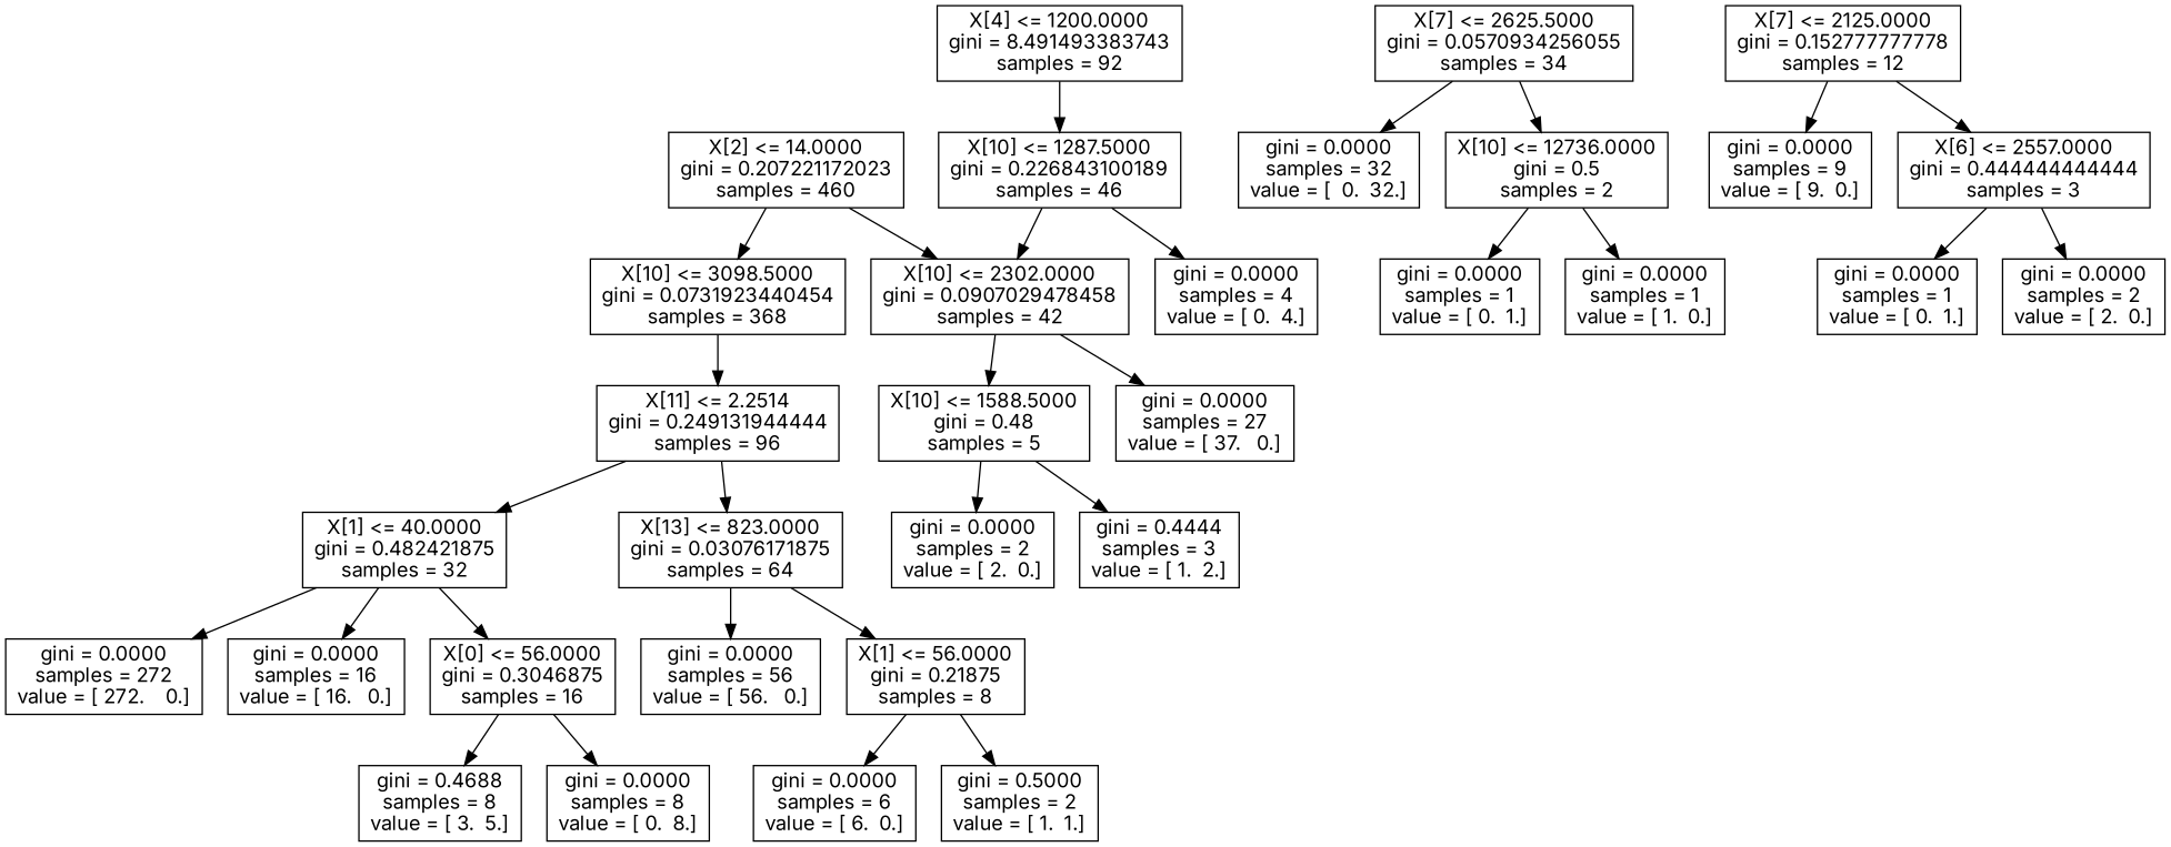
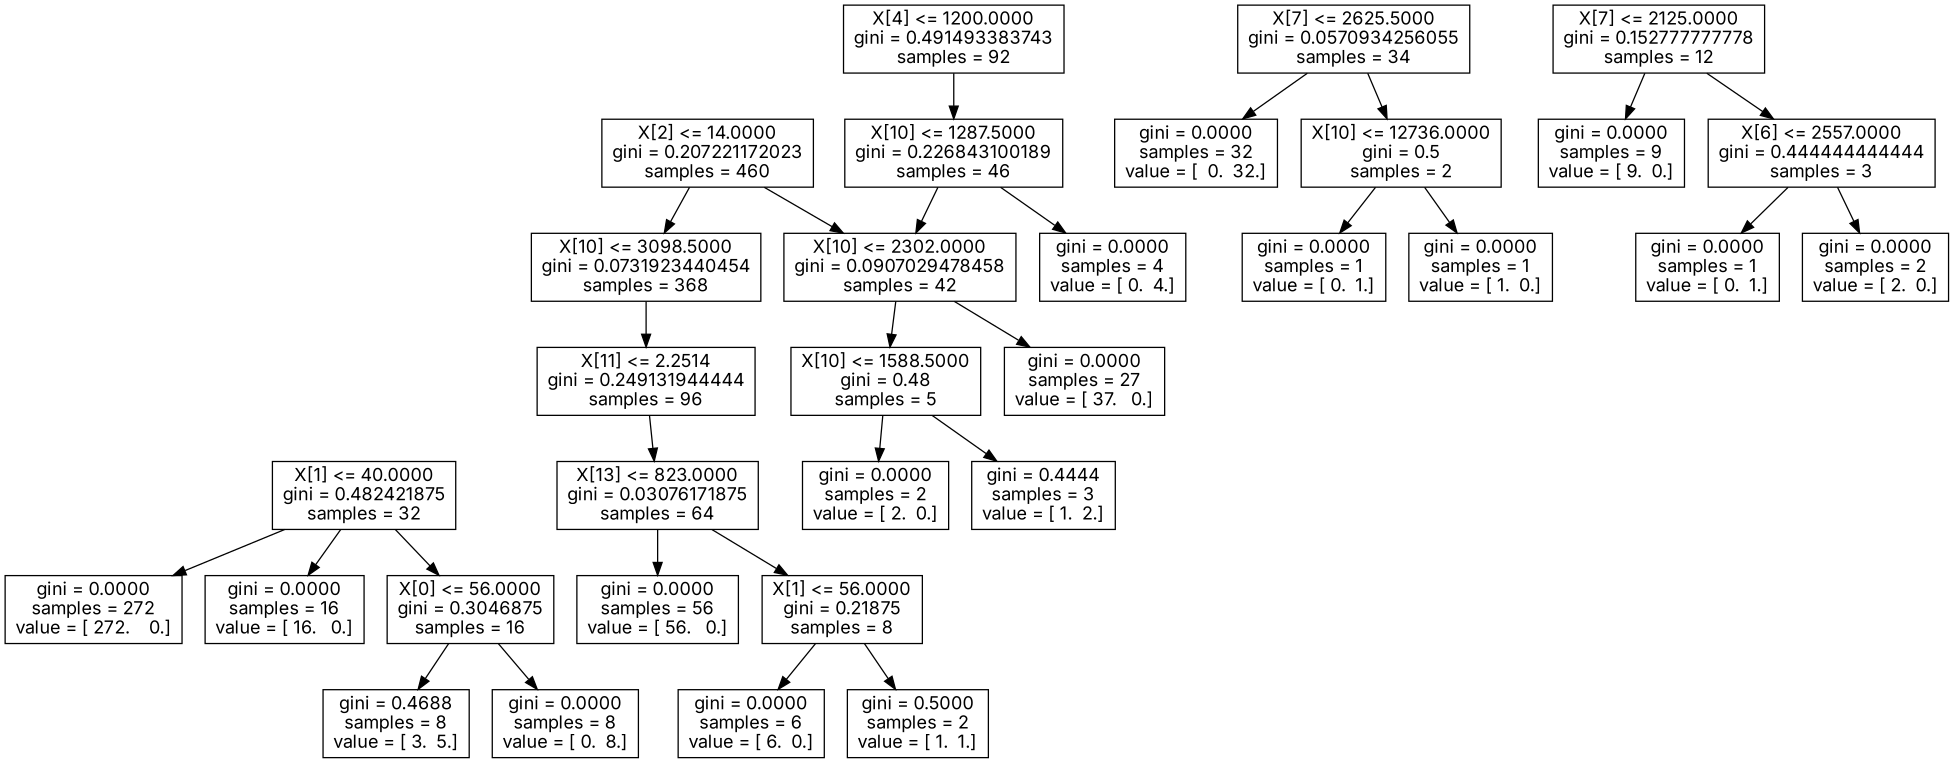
  digraph {
    fontname=Inter
    node [fontname=Inter shape=box]
    edge [fontname=Inter]
    n1 [label="X[2] <= 14.0000\ngini = 0.207221172023\nsamples = 460"]
    n2 [label="X[10] <= 3098.5000\ngini = 0.0731923440454\nsamples = 368"]
    n3 [label="X[10] <= 2302.0000\ngini = 0.0907029478458\nsamples = 42"]
-   n4 [label="X[4] <= 1200.0000\ngini = 8.491493383743\nsamples = 92"]
+   n4 [label="X[4] <= 1200.0000\ngini = 0.491493383743\nsamples = 92"]
    n5 [label="X[10] <= 1287.5000\ngini = 0.226843100189\nsamples = 46"]
    n6 [label="X[11] <= 2.2514\ngini = 0.249131944444\nsamples = 96"]
    n7 [label="gini = 0.0000\nsamples = 4\nvalue = [ 0.  4.]"]
    n8 [label="X[7] <= 2625.5000\ngini = 0.0570934256055\nsamples = 34"]
    n9 [label="gini = 0.0000\nsamples = 32\nvalue = [  0.  32.]"]
    n10 [label="X[10] <= 12736.0000\ngini = 0.5\nsamples = 2"]
    n11 [label="X[7] <= 2125.0000\ngini = 0.152777777778\nsamples = 12"]
    n12 [label="gini = 0.0000\nsamples = 9\nvalue = [ 9.  0.]"]
    n13 [label="X[6] <= 2557.0000\ngini = 0.444444444444\nsamples = 3"]
    n14 [label="gini = 0.0000\nsamples = 1\nvalue = [ 0.  1.]"]
    n15 [label="gini = 0.0000\nsamples = 1\nvalue = [ 1.  0.]"]
    n16 [label="gini = 0.0000\nsamples = 1\nvalue = [ 0.  1.]"]
    n17 [label="gini = 0.0000\nsamples = 2\nvalue = [ 2.  0.]"]
    n18 [label="X[10] <= 1588.5000\ngini = 0.48\nsamples = 5"]
    n19 [label="gini = 0.0000\nsamples = 27\nvalue = [ 37.   0.]"]
    n20 [label="gini = 0.0000\nsamples = 2\nvalue = [ 2.  0.]"]
    n21 [label="gini = 0.4444\nsamples = 3\nvalue = [ 1.  2.]"]
    n22 [label="X[1] <= 40.0000\ngini = 0.482421875\nsamples = 32"]
    n23 [label="X[13] <= 823.0000\ngini = 0.03076171875\nsamples = 64"]
    n24 [label="gini = 0.0000\nsamples = 272\nvalue = [ 272.    0.]"]
    n25 [label="gini = 0.0000\nsamples = 16\nvalue = [ 16.   0.]"]
    n26 [label="X[0] <= 56.0000\ngini = 0.3046875\nsamples = 16"]
    n27 [label="gini = 0.0000\nsamples = 56\nvalue = [ 56.   0.]"]
    n28 [label="X[1] <= 56.0000\ngini = 0.21875\nsamples = 8"]
    n29 [label="gini = 0.4688\nsamples = 8\nvalue = [ 3.  5.]"]
    n30 [label="gini = 0.0000\nsamples = 8\nvalue = [ 0.  8.]"]
    n31 [label="gini = 0.0000\nsamples = 6\nvalue = [ 6.  0.]"]
    n32 [label="gini = 0.5000\nsamples = 2\nvalue = [ 1.  1.]"]
    n1 -> n2
    n1 -> n3
    n2 -> n6
    n3 -> n18
    n3 -> n19
    n4 -> n5
    n5 -> n3
    n5 -> n7
-   n6 -> n22
    n6 -> n23
    n8 -> n9
    n8 -> n10
    n10 -> n14
    n10 -> n15
    n11 -> n12
    n11 -> n13
    n13 -> n16
    n13 -> n17
    n18 -> n20
    n18 -> n21
    n22 -> n24
    n22 -> n25
    n22 -> n26
    n23 -> n27
    n23 -> n28
    n26 -> n29
    n26 -> n30
    n28 -> n31
    n28 -> n32
  }
